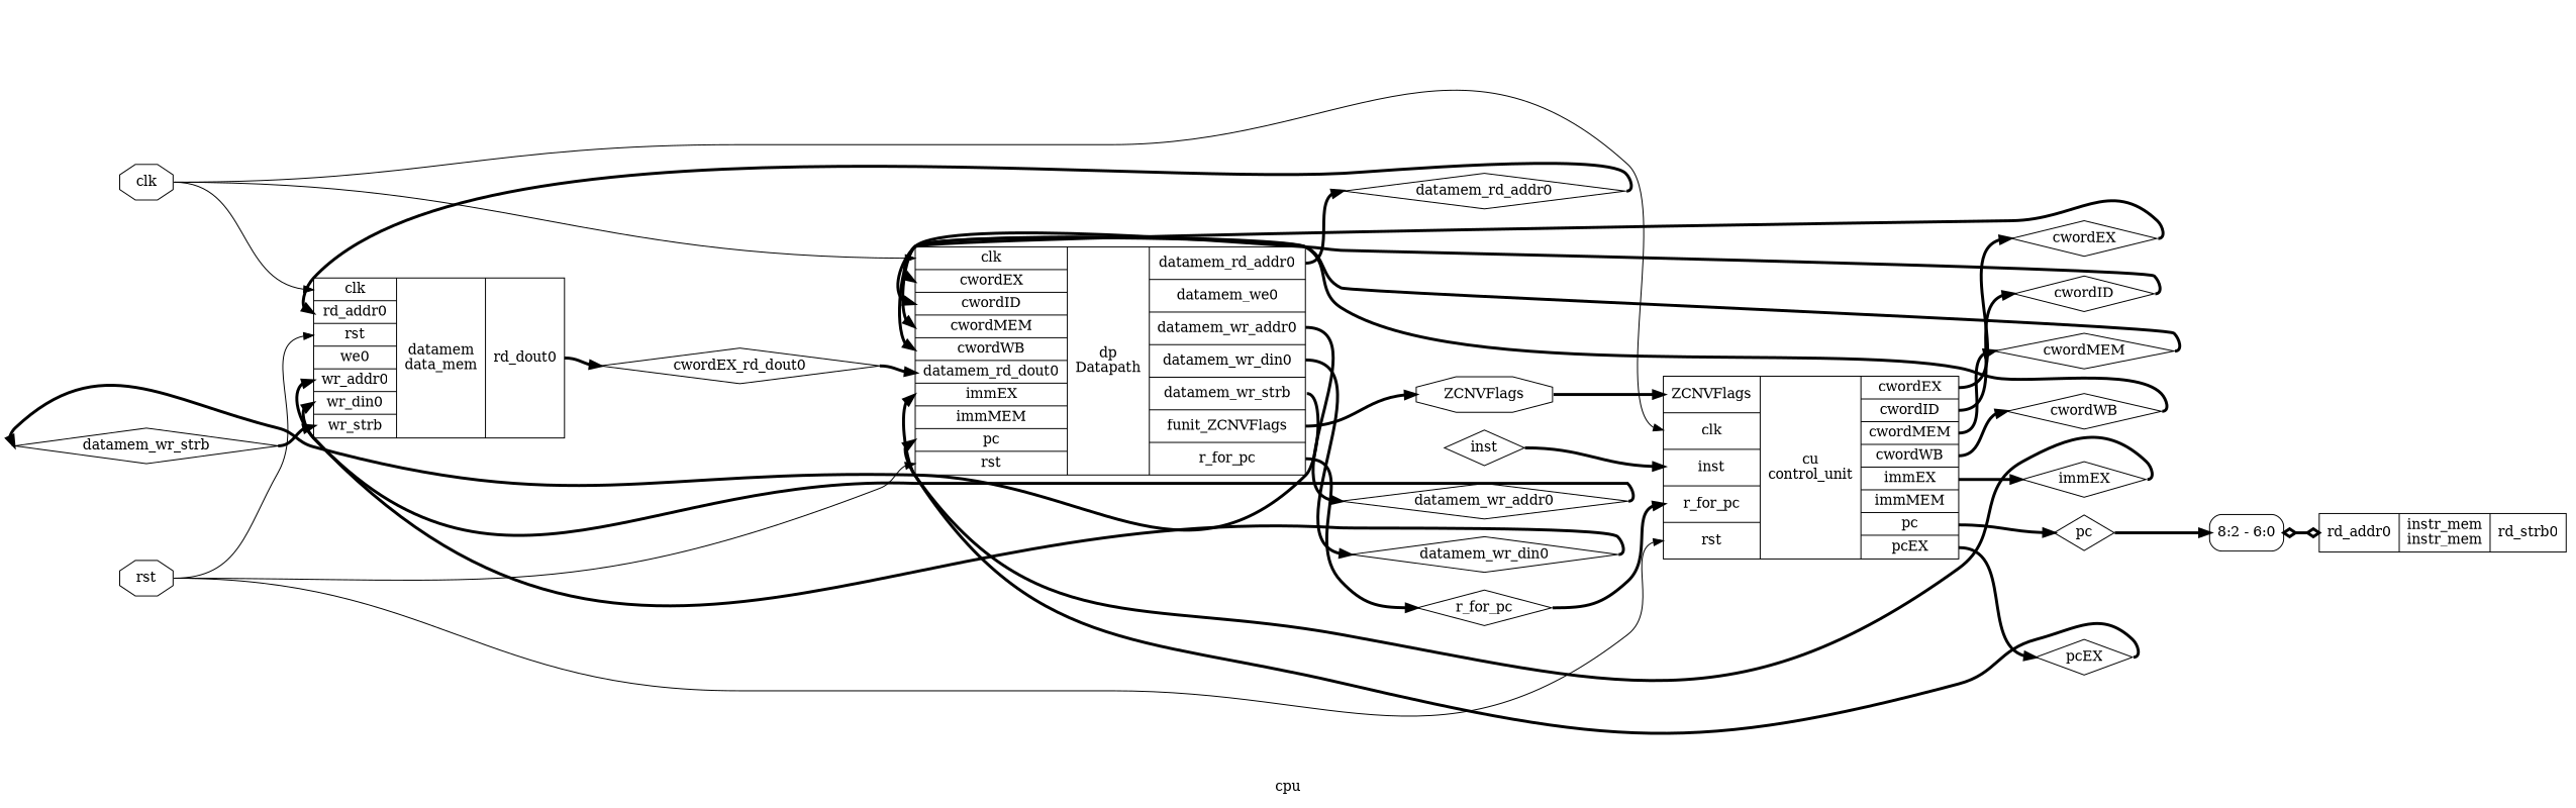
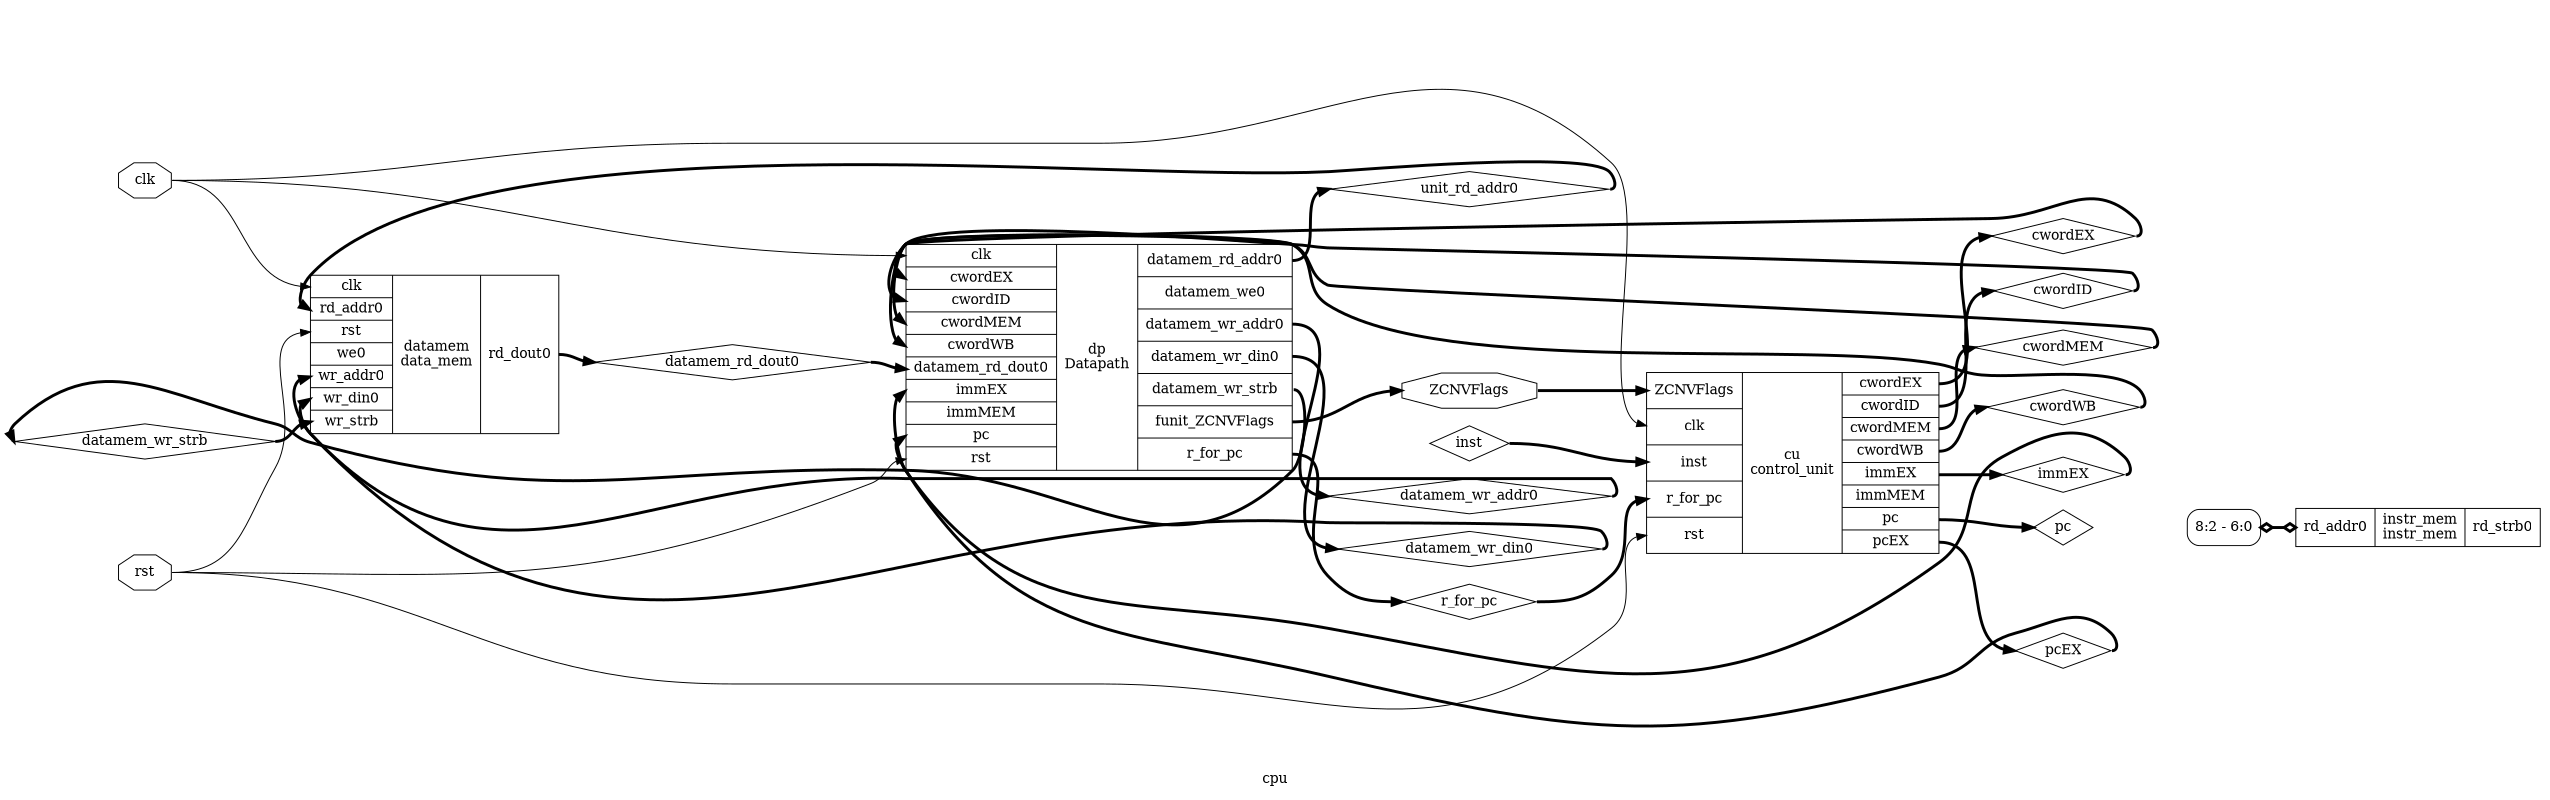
  digraph {
    label=cpu
    rankdir=LR
    remincross=true
    node [color=black fontcolor=black shape=diamond]
    edge [color=black headport=w style="setlinewidth(3)" tailport=e]
    n1 [label=datamem_wr_strb]
    n2 [label="{{<p19> clk|<p20> rd_addr0|<p18> rst|<p21> we0|<p22> wr_addr0|<p23> wr_din0|<p24> wr_strb}|datamem\ndata_mem|{<p25> rd_dout0}}" shape=record color="" fontcolor=""]
-   n3 [label=cwordEX_rd_dout0]
+   n3 [label=datamem_rd_dout0]
    n4 [label=datamem_wr_din0]
    n5 [label=datamem_wr_addr0]
    n6 [label="{{<p19> clk|<p15> cwordEX|<p16> cwordID|<p14> cwordMEM|<p13> cwordWB|<p4> datamem_rd_dout0|<p11> immEX|<p10> immMEM|<p9> pc|<p18> rst}|dp\nDatapath|{<p5> datamem_rd_addr0|<p6> datamem_we0|<p3> datamem_wr_addr0|<p2> datamem_wr_din0|<p1> datamem_wr_strb|<p28> funit_ZCNVFlags|<p17> r_for_pc}}" shape=record color="" fontcolor=""]
-   n7 [label=datamem_rd_addr0]
+   n7 [label=unit_rd_addr0]
    n8 [label=ZCNVFlags shape=octagon]
    n9 [label=r_for_pc]
    n10 [label="{{<p7> ZCNVFlags|<p19> clk|<p12> inst|<p17> r_for_pc|<p18> rst}|cu\ncontrol_unit|{<p15> cwordEX|<p16> cwordID|<p14> cwordMEM|<p13> cwordWB|<p11> immEX|<p10> immMEM|<p9> pc|<p8> pcEX}}" shape=record color="" fontcolor=""]
    n11 [label=pcEX]
    n12 [label=pc]
    n13 [label=immEX]
    n14 [label=cwordWB]
    n15 [label=cwordMEM]
    n16 [label=cwordEX]
    n17 [label=cwordID]
    n18 [label="<s0> 8:2 - 6:0 " shape=record style=rounded color="" fontcolor=""]
    n19 [label="{{<p20> rd_addr0}|instr_mem\ninstr_mem|{<p25> rd_strb0}}" shape=record color="" fontcolor=""]
    n20 [label=inst]
    n21 [label=rst shape=octagon]
    n22 [label=clk shape=octagon]
    n1 -> n2 [headport="p24:w"]
    n2 -> n3 [tailport="p25:e"]
    n3 -> n6 [headport="p4:w"]
    n4 -> n2 [headport="p23:w"]
    n5 -> n2 [headport="p22:w"]
    n6 -> n1 [tailport="p1:e"]
    n6 -> n4 [tailport="p2:e"]
    n6 -> n5 [tailport="p3:e"]
    n6 -> n7 [tailport="p5:e"]
    n6 -> n8 [tailport="p28:e"]
    n6 -> n9 [tailport="p17:e"]
    n7 -> n2 [headport="p20:w"]
    n8 -> n10 [headport="p7:w"]
    n9 -> n10 [headport="p17:w"]
    n10 -> n11 [tailport="p8:e"]
    n10 -> n12 [tailport="p9:e"]
    n10 -> n13 [tailport="p11:e"]
    n10 -> n14 [tailport="p13:e"]
    n10 -> n15 [tailport="p14:e"]
    n10 -> n16 [tailport="p15:e"]
    n10 -> n17 [tailport="p16:e"]
    n11 -> n6 [headport="p9:w"]
-   n12 -> n18 [headport="s0:w"]
    n13 -> n6 [headport="p11:w"]
    n14 -> n6 [headport="p13:w"]
    n15 -> n6 [headport="p14:w"]
    n16 -> n6 [headport="p15:w"]
    n17 -> n6 [headport="p16:w"]
    n18 -> n19 [arrowhead=odiamond arrowtail=odiamond dir=both headport="p20:w"]
    n20 -> n10 [headport="p12:w"]
    n21 -> n2 [headport="p18:w" style=""]
    n21 -> n6 [headport="p18:w" style=""]
    n21 -> n10 [headport="p18:w" style=""]
    n22 -> n2 [headport="p19:w" style=""]
    n22 -> n6 [headport="p19:w" style=""]
    n22 -> n10 [headport="p19:w" style=""]
  }
